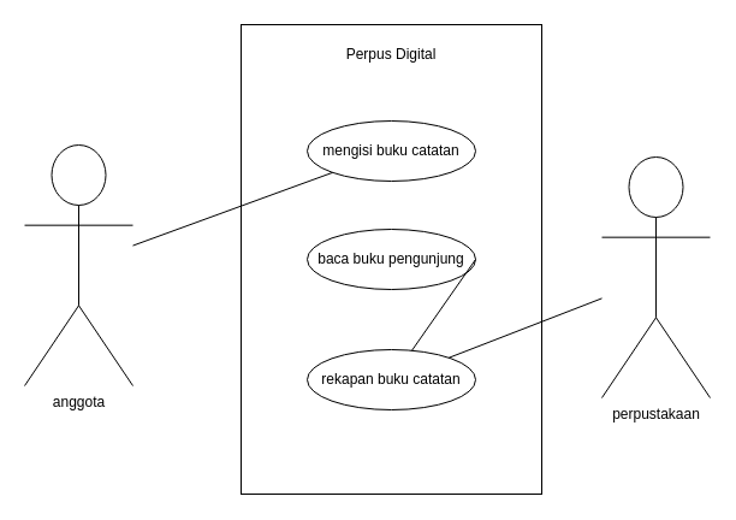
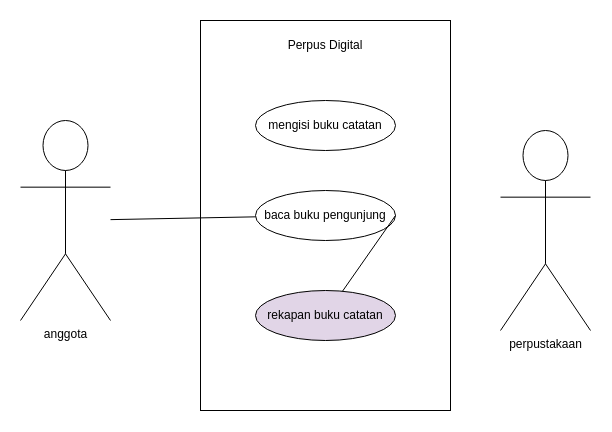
  <mxCell id="0" />
  <mxCell id="1" parent="0" />
  <mxCell id="2" value="anggota" style="shape=umlActor;verticalLabelPosition=bottom;verticalAlign=top;html=1;outlineConnect=0;" vertex="1" parent="1"><mxGeometry x="20" y="120" width="90" height="200" as="geometry" /></mxCell>
  <mxCell id="3" value="perpustakaan" style="shape=umlActor;verticalLabelPosition=bottom;verticalAlign=top;html=1;outlineConnect=0;" vertex="1" parent="1"><mxGeometry x="500" y="130" width="90" height="200" as="geometry" /></mxCell>
  <mxCell id="4" value="" style="rounded=0;whiteSpace=wrap;html=1;" vertex="1" parent="1"><mxGeometry x="200" y="20" width="250" height="390" as="geometry" /></mxCell>
  <mxCell id="5" value="Perpus Digital" style="text;html=1;strokeColor=none;fillColor=none;align=center;verticalAlign=middle;whiteSpace=wrap;rounded=0;" vertex="1" parent="1"><mxGeometry x="270" y="30" width="110" height="30" as="geometry" /></mxCell>
  <mxCell id="6" value="mengisi buku catatan" style="ellipse;whiteSpace=wrap;html=1;" vertex="1" parent="1"><mxGeometry x="255" y="100" width="140" height="50" as="geometry" /></mxCell>
  <mxCell id="7" value="baca buku pengunjung" style="ellipse;whiteSpace=wrap;html=1;" vertex="1" parent="1"><mxGeometry x="255" y="190" width="140" height="50" as="geometry" /></mxCell>
- <mxCell id="8" value="rekapan buku catatan" style="ellipse;whiteSpace=wrap;html=1;" vertex="1" parent="1"><mxGeometry x="255" y="290" width="140" height="50" as="geometry" /></mxCell>
- <mxCell id="9" value="" style="endArrow=none;html=1;rounded=0;" edge="1" parent="1" source="2" target="6"><mxGeometry width="50" height="50" relative="1" as="geometry"><mxPoint x="150" y="230" as="sourcePoint" /><mxPoint x="200" y="180" as="targetPoint" /></mxGeometry></mxCell>
+ <mxCell id="8" value="rekapan buku catatan" style="ellipse;whiteSpace=wrap;html=1;fillColor=#e1d5e7;" vertex="1" parent="1"><mxGeometry x="255" y="290" width="140" height="50" as="geometry" /></mxCell>
+ <mxCell id="9" value="" style="endArrow=none;html=1;rounded=0;" edge="1" parent="1" source="2" target="7"><mxGeometry width="50" height="50" relative="1" as="geometry"><mxPoint x="150" y="230" as="sourcePoint" /><mxPoint x="200" y="180" as="targetPoint" /></mxGeometry></mxCell>
  <mxCell id="10" value="" style="endArrow=none;html=1;rounded=0;exitX=1;exitY=0.5;exitDx=0;exitDy=0;" edge="1" parent="1" source="7" target="8"><mxGeometry width="50" height="50" relative="1" as="geometry"><mxPoint x="395" y="219.204" as="sourcePoint" /><mxPoint x="540.896" y="210.787" as="targetPoint" /></mxGeometry></mxCell>
- <mxCell id="11" value="" style="endArrow=none;html=1;rounded=0;" edge="1" parent="1" source="8" target="3"><mxGeometry width="50" height="50" relative="1" as="geometry"><mxPoint x="440" y="240" as="sourcePoint" /><mxPoint x="490" y="190" as="targetPoint" /></mxGeometry></mxCell>
